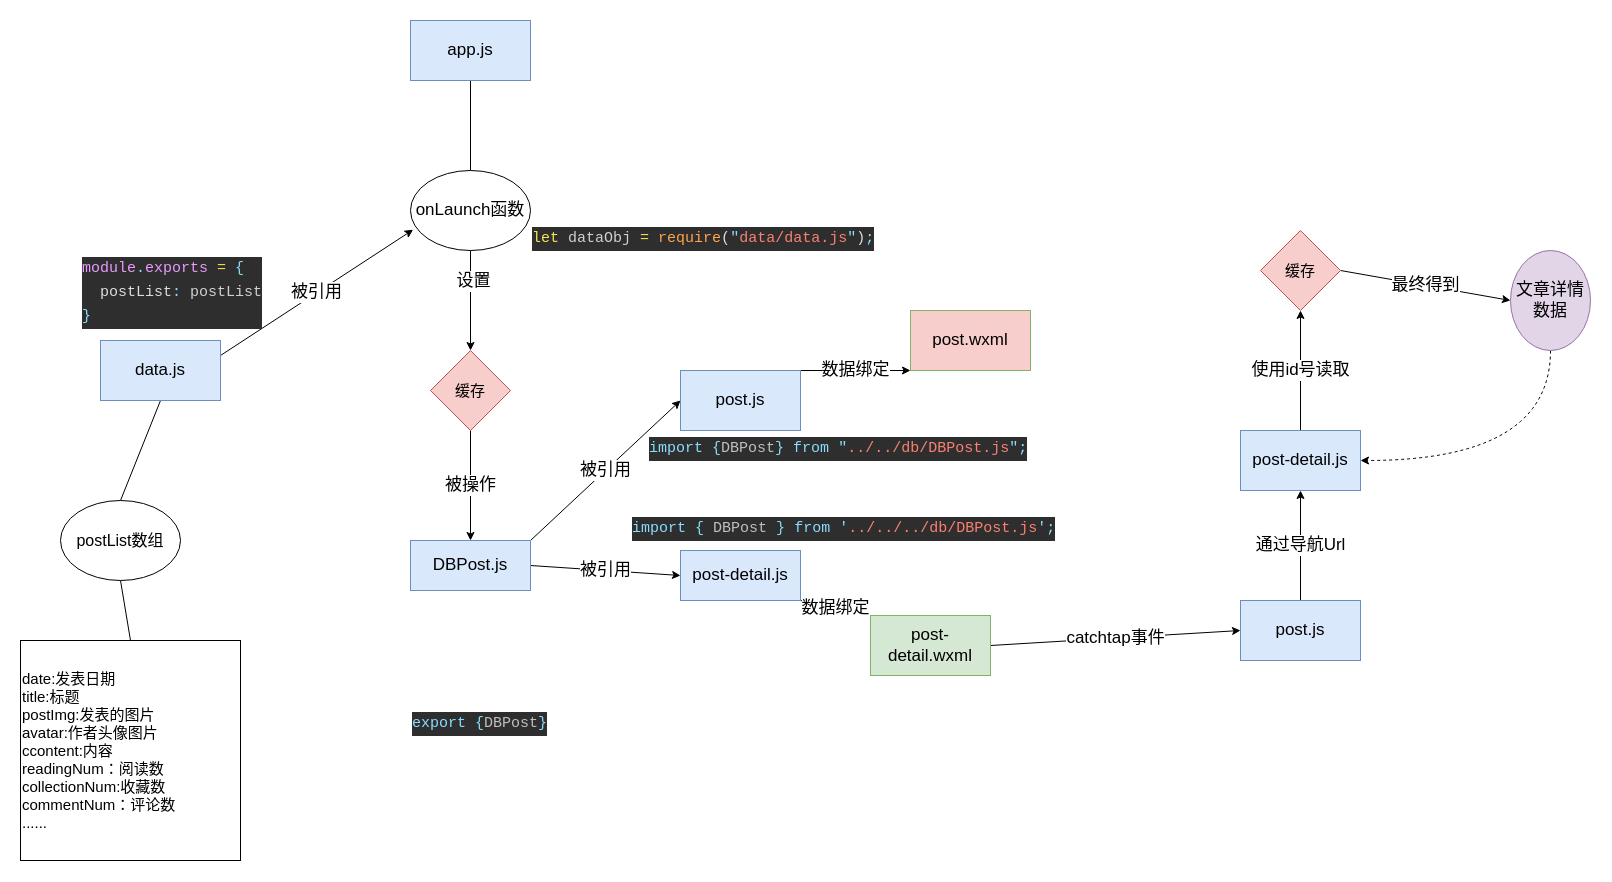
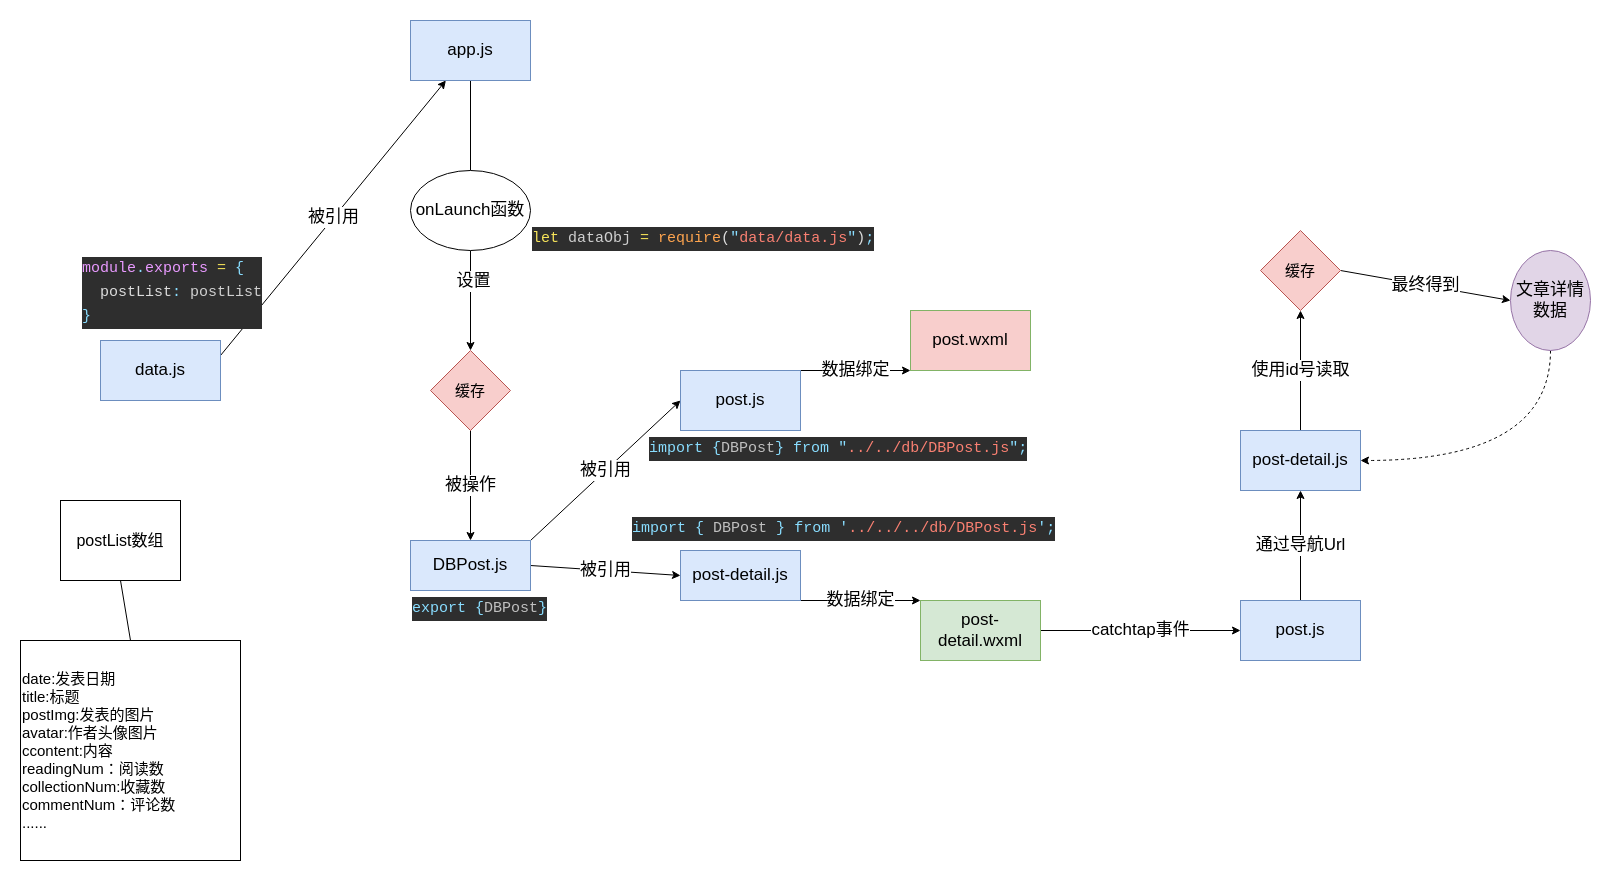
  <mxCell id="0" />
  <mxCell id="1" parent="0" />
- <mxCell id="2" style="rounded=0;orthogonalLoop=1;jettySize=auto;html=1;exitX=0.5;exitY=1;exitDx=0;exitDy=0;entryX=0.5;entryY=0;entryDx=0;entryDy=0;endArrow=none;endFill=0;" edge="1" parent="1" source="4" target="6"><mxGeometry relative="1" as="geometry" /></mxCell>
- <mxCell id="3" value="被引用" style="edgeStyle=none;rounded=0;orthogonalLoop=1;jettySize=auto;html=1;exitX=1;exitY=0.25;exitDx=0;exitDy=0;entryX=0.022;entryY=0.74;entryDx=0;entryDy=0;entryPerimeter=0;startArrow=none;startFill=0;endArrow=classic;endFill=1;fontSize=17;" edge="1" parent="1" source="4" target="16"><mxGeometry relative="1" as="geometry" /></mxCell>
+ <mxCell id="3" value="被引用" style="edgeStyle=none;rounded=0;orthogonalLoop=1;jettySize=auto;html=1;exitX=1;exitY=0.25;exitDx=0;exitDy=0;startArrow=none;startFill=0;endArrow=classic;endFill=1;fontSize=17;" edge="1" parent="1" source="4" target="12"><mxGeometry relative="1" as="geometry" /></mxCell>
  <mxCell id="4" value="data.js" style="rounded=0;whiteSpace=wrap;html=1;fontSize=17;fillColor=#dae8fc;strokeColor=#6c8ebf;" vertex="1" parent="1"><mxGeometry x="100" y="340" width="120" height="60" as="geometry" /></mxCell>
  <mxCell id="5" style="edgeStyle=none;rounded=0;orthogonalLoop=1;jettySize=auto;html=1;exitX=0.5;exitY=1;exitDx=0;exitDy=0;endArrow=none;endFill=0;entryX=0.5;entryY=0;entryDx=0;entryDy=0;" edge="1" parent="1" source="6" target="7"><mxGeometry relative="1" as="geometry"><mxPoint x="279.032" y="600" as="targetPoint" /></mxGeometry></mxCell>
- <mxCell id="6" value="postList数组" style="ellipse;whiteSpace=wrap;html=1;fontSize=16;" vertex="1" parent="1"><mxGeometry x="60" y="500" width="120" height="80" as="geometry" /></mxCell>
+ <mxCell id="6" value="postList数组" style="whiteSpace=wrap;html=1;fontSize=16;rounded=0;" vertex="1" parent="1"><mxGeometry x="60" y="500" width="120" height="80" as="geometry" /></mxCell>
  <mxCell id="7" value="date:发表日期&lt;br style=&quot;font-size: 15px;&quot;&gt;title:标题&lt;br style=&quot;font-size: 15px;&quot;&gt;postImg:发表的图片&lt;br style=&quot;font-size: 15px;&quot;&gt;avatar:作者头像图片&lt;br style=&quot;font-size: 15px;&quot;&gt;ccontent:内容&lt;br style=&quot;font-size: 15px;&quot;&gt;readingNum：阅读数&lt;br style=&quot;font-size: 15px;&quot;&gt;collectionNum:收藏数&lt;br style=&quot;font-size: 15px;&quot;&gt;commentNum：评论数&lt;br style=&quot;font-size: 15px;&quot;&gt;......" style="whiteSpace=wrap;html=1;aspect=fixed;fontSize=15;labelPosition=center;verticalLabelPosition=middle;align=left;verticalAlign=middle;" vertex="1" parent="1"><mxGeometry x="20" y="640" width="220" height="220" as="geometry" /></mxCell>
  <mxCell id="8" value="被操作" style="edgeStyle=none;rounded=0;orthogonalLoop=1;jettySize=auto;html=1;exitX=0.5;exitY=1;exitDx=0;exitDy=0;entryX=0.5;entryY=0;entryDx=0;entryDy=0;startArrow=none;startFill=0;endArrow=classic;endFill=1;fontSize=17;" edge="1" parent="1" source="9" target="19"><mxGeometry relative="1" as="geometry" /></mxCell>
  <mxCell id="9" value="缓存" style="rhombus;whiteSpace=wrap;html=1;fontSize=15;align=center;fillColor=#f8cecc;strokeColor=#b85450;" vertex="1" parent="1"><mxGeometry x="430" y="350" width="80" height="80" as="geometry" /></mxCell>
  <mxCell id="10" value="&lt;div style=&quot;color: rgb(220, 220, 220); background-color: rgb(46, 46, 46); font-family: consolas, consolas, &amp;quot;courier new&amp;quot;, monospace; font-weight: normal; font-size: 15px; line-height: 24px;&quot;&gt;&lt;div&gt;&lt;span style=&quot;color: #e99aff&quot;&gt;module&lt;/span&gt;&lt;span style=&quot;color: #89ddff&quot;&gt;.&lt;/span&gt;&lt;span style=&quot;color: #e99aff&quot;&gt;exports&lt;/span&gt;&lt;span style=&quot;color: #dcdcdc&quot;&gt;&amp;nbsp;&lt;/span&gt;&lt;span style=&quot;color: #f7e45a&quot;&gt;=&lt;/span&gt;&lt;span style=&quot;color: #dcdcdc&quot;&gt;&amp;nbsp;&lt;/span&gt;&lt;span style=&quot;color: #89ddff&quot;&gt;{&lt;/span&gt;&lt;/div&gt;&lt;div&gt;&lt;span style=&quot;color: #dcdcdc&quot;&gt;&amp;nbsp;&amp;nbsp;postList&lt;/span&gt;&lt;span style=&quot;color: #89ddff&quot;&gt;:&lt;/span&gt;&lt;span style=&quot;color: #dcdcdc&quot;&gt;&amp;nbsp;&lt;/span&gt;&lt;span style=&quot;color: #d0d0d0&quot;&gt;postList&lt;/span&gt;&lt;/div&gt;&lt;div&gt;&lt;span style=&quot;color: #89ddff&quot;&gt;}&lt;/span&gt;&lt;/div&gt;&lt;/div&gt;" style="text;whiteSpace=wrap;html=1;fontSize=17;" vertex="1" parent="1"><mxGeometry x="80" y="250" width="160" height="20" as="geometry" /></mxCell>
  <mxCell id="11" style="edgeStyle=none;rounded=0;orthogonalLoop=1;jettySize=auto;html=1;exitX=0.5;exitY=1;exitDx=0;exitDy=0;entryX=0.5;entryY=0;entryDx=0;entryDy=0;endArrow=none;endFill=0;fontSize=17;verticalAlign=middle;" edge="1" parent="1" source="12" target="16"><mxGeometry relative="1" as="geometry" /></mxCell>
  <mxCell id="12" value="app.js" style="rounded=0;whiteSpace=wrap;html=1;fontSize=17;align=center;fillColor=#dae8fc;strokeColor=#6c8ebf;" vertex="1" parent="1"><mxGeometry x="410" y="20" width="120" height="60" as="geometry" /></mxCell>
  <mxCell id="13" value="&lt;div style=&quot;color: rgb(220, 220, 220); background-color: rgb(46, 46, 46); font-family: consolas, consolas, &amp;quot;courier new&amp;quot;, monospace; font-weight: normal; font-size: 15px; line-height: 24px;&quot;&gt;&lt;div&gt;&lt;span style=&quot;color: #f7e45a&quot;&gt;let&lt;/span&gt;&lt;span style=&quot;color: #dcdcdc&quot;&gt;&amp;nbsp;&lt;/span&gt;&lt;span style=&quot;color: #d0d0d0&quot;&gt;dataObj&lt;/span&gt;&lt;span style=&quot;color: #dcdcdc&quot;&gt;&amp;nbsp;&lt;/span&gt;&lt;span style=&quot;color: #f7e45a&quot;&gt;=&lt;/span&gt;&lt;span style=&quot;color: #dcdcdc&quot;&gt;&amp;nbsp;&lt;/span&gt;&lt;span style=&quot;color: #ffa54f&quot;&gt;require&lt;/span&gt;&lt;span style=&quot;color: #dcdcdc&quot;&gt;(&lt;/span&gt;&lt;span style=&quot;color: #89ddff&quot;&gt;&quot;&lt;/span&gt;&lt;span style=&quot;color: #fa8072&quot;&gt;data/data.js&lt;/span&gt;&lt;span style=&quot;color: #89ddff&quot;&gt;&quot;&lt;/span&gt;&lt;span style=&quot;color: #dcdcdc&quot;&gt;)&lt;/span&gt;&lt;span style=&quot;color: #89ddff&quot;&gt;;&lt;/span&gt;&lt;/div&gt;&lt;/div&gt;" style="text;whiteSpace=wrap;html=1;fontSize=17;" vertex="1" parent="1"><mxGeometry x="530" y="220" width="340" height="40" as="geometry" /></mxCell>
  <mxCell id="14" style="edgeStyle=none;rounded=0;orthogonalLoop=1;jettySize=auto;html=1;exitX=0.5;exitY=1;exitDx=0;exitDy=0;entryX=0.5;entryY=0;entryDx=0;entryDy=0;startArrow=none;startFill=0;endArrow=classic;endFill=1;fontSize=17;" edge="1" parent="1" source="16" target="9"><mxGeometry relative="1" as="geometry" /></mxCell>
  <mxCell id="15" value="设置" style="edgeLabel;html=1;align=center;verticalAlign=middle;resizable=0;points=[];fontSize=17;" vertex="1" connectable="0" parent="14"><mxGeometry x="-0.4" y="2" relative="1" as="geometry"><mxPoint as="offset" /></mxGeometry></mxCell>
  <mxCell id="16" value="onLaunch函数" style="ellipse;whiteSpace=wrap;html=1;fontSize=17;align=center;" vertex="1" parent="1"><mxGeometry x="410" y="170" width="120" height="80" as="geometry" /></mxCell>
  <mxCell id="17" value="被引用" style="edgeStyle=none;rounded=0;orthogonalLoop=1;jettySize=auto;html=1;exitX=1;exitY=0;exitDx=0;exitDy=0;entryX=0;entryY=0.5;entryDx=0;entryDy=0;startArrow=none;startFill=0;endArrow=classic;endFill=1;fontSize=17;" edge="1" parent="1" source="19" target="22"><mxGeometry relative="1" as="geometry" /></mxCell>
  <mxCell id="18" value="被引用" style="edgeStyle=none;rounded=0;orthogonalLoop=1;jettySize=auto;html=1;exitX=1;exitY=0.5;exitDx=0;exitDy=0;entryX=0;entryY=0.5;entryDx=0;entryDy=0;startArrow=none;startFill=0;endArrow=classic;endFill=1;fontSize=17;" edge="1" parent="1" source="19" target="25"><mxGeometry relative="1" as="geometry" /></mxCell>
  <mxCell id="19" value="DBPost.js" style="rounded=0;whiteSpace=wrap;html=1;fontSize=17;align=center;fillColor=#dae8fc;strokeColor=#6c8ebf;" vertex="1" parent="1"><mxGeometry x="410" y="540" width="120" height="50" as="geometry" /></mxCell>
- <mxCell id="20" value="&lt;div style=&quot;color: rgb(220, 220, 220); background-color: rgb(46, 46, 46); font-family: consolas, consolas, &amp;quot;courier new&amp;quot;, monospace; font-weight: normal; font-size: 15px; line-height: 24px;&quot;&gt;&lt;div&gt;&lt;span style=&quot;color: #89ddff&quot;&gt;export&lt;/span&gt;&lt;span style=&quot;color: #dcdcdc&quot;&gt;&amp;nbsp;&lt;/span&gt;&lt;span style=&quot;color: #89ddff&quot;&gt;{&lt;/span&gt;&lt;span style=&quot;color: #c0c0c0&quot;&gt;DBPost&lt;/span&gt;&lt;span style=&quot;color: #89ddff&quot;&gt;}&lt;/span&gt;&lt;/div&gt;&lt;/div&gt;" style="text;whiteSpace=wrap;html=1;fontSize=17;" vertex="1" parent="1"><mxGeometry x="410" y="705" width="150" height="40" as="geometry" /></mxCell>
+ <mxCell id="20" value="&lt;div style=&quot;color: rgb(220, 220, 220); background-color: rgb(46, 46, 46); font-family: consolas, consolas, &amp;quot;courier new&amp;quot;, monospace; font-weight: normal; font-size: 15px; line-height: 24px;&quot;&gt;&lt;div&gt;&lt;span style=&quot;color: #89ddff&quot;&gt;export&lt;/span&gt;&lt;span style=&quot;color: #dcdcdc&quot;&gt;&amp;nbsp;&lt;/span&gt;&lt;span style=&quot;color: #89ddff&quot;&gt;{&lt;/span&gt;&lt;span style=&quot;color: #c0c0c0&quot;&gt;DBPost&lt;/span&gt;&lt;span style=&quot;color: #89ddff&quot;&gt;}&lt;/span&gt;&lt;/div&gt;&lt;/div&gt;" style="text;whiteSpace=wrap;html=1;fontSize=17;" vertex="1" parent="1"><mxGeometry x="410" y="590" width="150" height="40" as="geometry" /></mxCell>
  <mxCell id="21" value="数据绑定" style="edgeStyle=none;rounded=0;orthogonalLoop=1;jettySize=auto;html=1;exitX=1;exitY=0;exitDx=0;exitDy=0;entryX=0;entryY=1;entryDx=0;entryDy=0;startArrow=none;startFill=0;endArrow=classic;endFill=1;fontSize=17;" edge="1" parent="1" source="22" target="29"><mxGeometry relative="1" as="geometry" /></mxCell>
  <mxCell id="22" value="post.js" style="rounded=0;whiteSpace=wrap;html=1;fontSize=17;align=center;fillColor=#dae8fc;strokeColor=#6c8ebf;" vertex="1" parent="1"><mxGeometry x="680" y="370" width="120" height="60" as="geometry" /></mxCell>
  <mxCell id="23" value="&lt;div style=&quot;color: rgb(220, 220, 220); background-color: rgb(46, 46, 46); font-family: consolas, consolas, &amp;quot;courier new&amp;quot;, monospace; font-weight: normal; font-size: 15px; line-height: 24px;&quot;&gt;&lt;div&gt;&lt;span style=&quot;color: #89ddff&quot;&gt;import&lt;/span&gt;&lt;span style=&quot;color: #dcdcdc&quot;&gt;&amp;nbsp;&lt;/span&gt;&lt;span style=&quot;color: #89ddff&quot;&gt;{&lt;/span&gt;&lt;span style=&quot;color: #c0c0c0&quot;&gt;DBPost&lt;/span&gt;&lt;span style=&quot;color: #89ddff&quot;&gt;}&lt;/span&gt;&lt;span style=&quot;color: #dcdcdc&quot;&gt;&amp;nbsp;&lt;/span&gt;&lt;span style=&quot;color: #89ddff&quot;&gt;from&lt;/span&gt;&lt;span style=&quot;color: #dcdcdc&quot;&gt;&amp;nbsp;&lt;/span&gt;&lt;span style=&quot;color: #89ddff&quot;&gt;&quot;&lt;/span&gt;&lt;span style=&quot;color: #fa8072&quot;&gt;../../db/DBPost.js&lt;/span&gt;&lt;span style=&quot;color: #89ddff&quot;&gt;&quot;;&lt;/span&gt;&lt;/div&gt;&lt;/div&gt;" style="text;whiteSpace=wrap;html=1;fontSize=17;" vertex="1" parent="1"><mxGeometry x="647" y="430" width="370" height="40" as="geometry" /></mxCell>
  <mxCell id="24" value="数据绑定" style="edgeStyle=none;rounded=0;orthogonalLoop=1;jettySize=auto;html=1;exitX=1;exitY=1;exitDx=0;exitDy=0;entryX=0;entryY=0;entryDx=0;entryDy=0;startArrow=none;startFill=0;endArrow=classic;endFill=1;fontSize=17;" edge="1" parent="1" source="25" target="28"><mxGeometry relative="1" as="geometry" /></mxCell>
  <mxCell id="25" value="post-detail.js" style="rounded=0;whiteSpace=wrap;html=1;fontSize=17;align=center;fillColor=#dae8fc;strokeColor=#6c8ebf;" vertex="1" parent="1"><mxGeometry x="680" y="550" width="120" height="50" as="geometry" /></mxCell>
  <mxCell id="26" value="&lt;div style=&quot;color: rgb(220, 220, 220); background-color: rgb(46, 46, 46); font-family: consolas, consolas, &amp;quot;courier new&amp;quot;, monospace; font-weight: normal; font-size: 15px; line-height: 24px;&quot;&gt;&lt;div&gt;&lt;span style=&quot;color: #89ddff&quot;&gt;import&lt;/span&gt;&lt;span style=&quot;color: #dcdcdc&quot;&gt;&amp;nbsp;&lt;/span&gt;&lt;span style=&quot;color: #89ddff&quot;&gt;{&lt;/span&gt;&lt;span style=&quot;color: #dcdcdc&quot;&gt;&amp;nbsp;&lt;/span&gt;&lt;span style=&quot;color: #c0c0c0&quot;&gt;DBPost&lt;/span&gt;&lt;span style=&quot;color: #dcdcdc&quot;&gt;&amp;nbsp;&lt;/span&gt;&lt;span style=&quot;color: #89ddff&quot;&gt;}&lt;/span&gt;&lt;span style=&quot;color: #dcdcdc&quot;&gt;&amp;nbsp;&lt;/span&gt;&lt;span style=&quot;color: #89ddff&quot;&gt;from&lt;/span&gt;&lt;span style=&quot;color: #dcdcdc&quot;&gt;&amp;nbsp;&lt;/span&gt;&lt;span style=&quot;color: #89ddff&quot;&gt;'&lt;/span&gt;&lt;span style=&quot;color: #fa8072&quot;&gt;../../../db/DBPost.js&lt;/span&gt;&lt;span style=&quot;color: #89ddff&quot;&gt;';&lt;/span&gt;&lt;/div&gt;&lt;/div&gt;" style="text;whiteSpace=wrap;html=1;fontSize=17;" vertex="1" parent="1"><mxGeometry x="630" y="510" width="410" height="40" as="geometry" /></mxCell>
  <mxCell id="27" value="catchtap事件" style="edgeStyle=none;rounded=0;orthogonalLoop=1;jettySize=auto;html=1;exitX=1;exitY=0.5;exitDx=0;exitDy=0;entryX=0;entryY=0.5;entryDx=0;entryDy=0;startArrow=none;startFill=0;endArrow=classic;endFill=1;fontSize=17;" edge="1" parent="1" source="28" target="31"><mxGeometry relative="1" as="geometry" /></mxCell>
- <mxCell id="28" value="post-detail.wxml" style="rounded=0;whiteSpace=wrap;html=1;fontSize=17;align=center;fillColor=#d5e8d4;strokeColor=#82b366;" vertex="1" parent="1"><mxGeometry x="870" y="615" width="120" height="60" as="geometry" /></mxCell>
+ <mxCell id="28" value="post-detail.wxml" style="rounded=0;whiteSpace=wrap;html=1;fontSize=17;align=center;fillColor=#d5e8d4;strokeColor=#82b366;" vertex="1" parent="1"><mxGeometry x="920" y="600" width="120" height="60" as="geometry" /></mxCell>
  <mxCell id="29" value="post.wxml" style="rounded=0;whiteSpace=wrap;html=1;fontSize=17;align=center;fillColor=#f8cecc;strokeColor=#82b366;" vertex="1" parent="1"><mxGeometry x="910" y="310" width="120" height="60" as="geometry" /></mxCell>
  <mxCell id="30" value="通过导航Url" style="edgeStyle=none;rounded=0;orthogonalLoop=1;jettySize=auto;html=1;exitX=0.5;exitY=0;exitDx=0;exitDy=0;startArrow=none;startFill=0;endArrow=classic;endFill=1;fontSize=17;" edge="1" parent="1" source="31" target="33"><mxGeometry relative="1" as="geometry"><mxPoint x="1300.353" y="460" as="targetPoint" /></mxGeometry></mxCell>
  <mxCell id="31" value="post.js" style="rounded=0;whiteSpace=wrap;html=1;fontSize=17;align=center;fillColor=#dae8fc;strokeColor=#6c8ebf;" vertex="1" parent="1"><mxGeometry x="1240" y="600" width="120" height="60" as="geometry" /></mxCell>
  <mxCell id="32" value="使用id号读取" style="edgeStyle=none;rounded=0;orthogonalLoop=1;jettySize=auto;html=1;exitX=0.5;exitY=0;exitDx=0;exitDy=0;startArrow=none;startFill=0;endArrow=classic;endFill=1;fontSize=17;entryX=0.5;entryY=1;entryDx=0;entryDy=0;" edge="1" parent="1" source="33" target="35"><mxGeometry relative="1" as="geometry"><mxPoint x="1300" y="310" as="targetPoint" /></mxGeometry></mxCell>
  <mxCell id="33" value="post-detail.js" style="rounded=0;whiteSpace=wrap;html=1;fontSize=17;fillColor=#dae8fc;strokeColor=#6c8ebf;" vertex="1" parent="1"><mxGeometry x="1240.003" y="430" width="120" height="60" as="geometry" /></mxCell>
  <mxCell id="34" value="最终得到" style="edgeStyle=none;rounded=0;orthogonalLoop=1;jettySize=auto;html=1;exitX=1;exitY=0.5;exitDx=0;exitDy=0;entryX=0;entryY=0.5;entryDx=0;entryDy=0;startArrow=none;startFill=0;endArrow=classic;endFill=1;fontSize=17;" edge="1" parent="1" source="35" target="38"><mxGeometry relative="1" as="geometry" /></mxCell>
  <mxCell id="35" value="缓存" style="rhombus;whiteSpace=wrap;html=1;fontSize=15;align=center;fillColor=#f8cecc;strokeColor=#b85450;" vertex="1" parent="1"><mxGeometry x="1260" y="230" width="80" height="80" as="geometry" /></mxCell>
  <mxCell id="36" style="edgeStyle=none;rounded=0;orthogonalLoop=1;jettySize=auto;html=1;exitX=1;exitY=1;exitDx=0;exitDy=0;startArrow=none;startFill=0;endArrow=classic;endFill=1;fontSize=17;" edge="1" parent="1" source="35" target="35"><mxGeometry relative="1" as="geometry" /></mxCell>
  <mxCell id="37" style="edgeStyle=orthogonalEdgeStyle;curved=1;rounded=1;sketch=0;orthogonalLoop=1;jettySize=auto;html=1;exitX=0.5;exitY=1;exitDx=0;exitDy=0;entryX=1;entryY=0.5;entryDx=0;entryDy=0;fillColor=#FFE45E;fontColor=#5AA9E6;dashed=1;" edge="1" parent="1" source="38" target="33"><mxGeometry relative="1" as="geometry" /></mxCell>
  <mxCell id="38" value="文章详情数据" style="ellipse;whiteSpace=wrap;html=1;aspect=fixed;fontSize=17;align=center;fillColor=#e1d5e7;strokeColor=#9673a6;" vertex="1" parent="1"><mxGeometry x="1510" y="250" width="80" height="100" as="geometry" /></mxCell>
